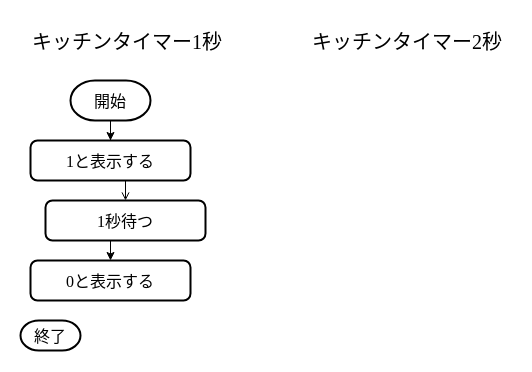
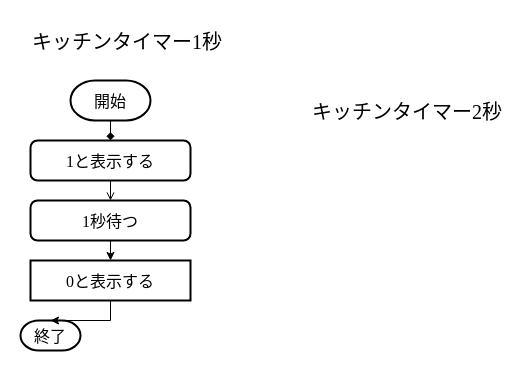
  <mxCell id="0" />
  <mxCell id="1" parent="0" />
- <mxCell id="2" value="" style="edgeStyle=orthogonalEdgeStyle;rounded=0;orthogonalLoop=1;jettySize=auto;exitX=0.5;exitY=1;exitDx=0;exitDy=0;exitPerimeter=0;fontFamily=BIZ UDPGothic;fontSize=16;" parent="1" source="3" target="6" edge="1"><mxGeometry relative="1" as="geometry" /></mxCell>
+ <mxCell id="2" value="" style="edgeStyle=orthogonalEdgeStyle;rounded=0;orthogonalLoop=1;jettySize=auto;exitX=0.5;exitY=1;exitDx=0;exitDy=0;exitPerimeter=0;fontFamily=BIZ UDPGothic;fontSize=16;endArrow=diamond;" parent="1" source="3" target="6" edge="1"><mxGeometry relative="1" as="geometry" /></mxCell>
  <mxCell id="3" value="開始" style="strokeWidth=2;shape=mxgraph.flowchart.terminator;fontFamily=BIZ UDPGothic;fontSize=16;" parent="1" vertex="1"><mxGeometry x="70" y="80" width="80" height="40" as="geometry" /></mxCell>
  <mxCell id="4" value="終了" style="strokeWidth=2;shape=mxgraph.flowchart.terminator;fontFamily=BIZ UDPGothic;fontSize=16;" parent="1" vertex="1"><mxGeometry x="20" y="320" width="60" height="30" as="geometry" /></mxCell>
  <mxCell id="5" value="" style="edgeStyle=orthogonalEdgeStyle;rounded=0;orthogonalLoop=1;jettySize=auto;exitX=0.5;exitY=1;exitDx=0;exitDy=0;entryX=0.5;entryY=0;entryDx=0;entryDy=0;fontFamily=BIZ UDPGothic;fontSize=16;endArrow=open;" parent="1" source="6" target="8" edge="1"><mxGeometry relative="1" as="geometry" /></mxCell>
  <mxCell id="6" value="1と表示する" style="rounded=1;absoluteArcSize=1;arcSize=14;strokeWidth=2;fontFamily=BIZ UDPGothic;fontSize=16;" parent="1" vertex="1"><mxGeometry x="30" y="140" width="160" height="40" as="geometry" /></mxCell>
  <mxCell id="7" value="" style="edgeStyle=orthogonalEdgeStyle;rounded=0;orthogonalLoop=1;jettySize=auto;exitX=0.5;exitY=1;exitDx=0;exitDy=0;entryX=0.5;entryY=0;entryDx=0;entryDy=0;fontFamily=BIZ UDPGothic;fontSize=16;" parent="1" source="8" target="10" edge="1"><mxGeometry relative="1" as="geometry" /></mxCell>
- <mxCell id="8" value="1秒待つ" style="rounded=1;absoluteArcSize=1;arcSize=14;strokeWidth=2;fontFamily=BIZ UDPGothic;fontSize=16;" parent="1" vertex="1"><mxGeometry x="45" y="200" width="160" height="40" as="geometry" /></mxCell>
- <mxCell id="10" value="0と表示する" style="rounded=1;absoluteArcSize=1;arcSize=14;strokeWidth=2;fontFamily=BIZ UDPGothic;fontSize=16;" parent="1" vertex="1"><mxGeometry x="30" y="260" width="160" height="40" as="geometry" /></mxCell>
- <mxCell id="11" value="キッチンタイマー2秒" style="text;strokeColor=none;fillColor=none;align=left;verticalAlign=middle;rounded=0;fontFamily=BIZ UDPGothic;fontSize=20;" parent="1" vertex="1"><mxGeometry x="310" y="20" width="200" height="40" as="geometry" /></mxCell>
+ <mxCell id="8" value="1秒待つ" style="rounded=1;absoluteArcSize=1;arcSize=14;strokeWidth=2;fontFamily=BIZ UDPGothic;fontSize=16;" parent="1" vertex="1"><mxGeometry x="30" y="200" width="160" height="40" as="geometry" /></mxCell>
+ <mxCell id="9" value="" style="edgeStyle=orthogonalEdgeStyle;rounded=0;orthogonalLoop=1;jettySize=auto;exitX=0.5;exitY=1;exitDx=0;exitDy=0;entryX=0.5;entryY=0;entryDx=0;entryDy=0;entryPerimeter=0;fontFamily=BIZ UDPGothic;fontSize=16;" parent="1" source="10" target="4" edge="1"><mxGeometry relative="1" as="geometry" /></mxCell>
+ <mxCell id="10" value="0と表示する" style="absoluteArcSize=1;arcSize=14;strokeWidth=2;fontFamily=BIZ UDPGothic;fontSize=16;rounded=0;" parent="1" vertex="1"><mxGeometry x="30" y="260" width="160" height="40" as="geometry" /></mxCell>
+ <mxCell id="11" value="キッチンタイマー2秒" style="text;strokeColor=none;fillColor=none;align=left;verticalAlign=middle;rounded=0;fontFamily=BIZ UDPGothic;fontSize=20;" parent="1" vertex="1"><mxGeometry x="310" y="90" width="200" height="40" as="geometry" /></mxCell>
  <mxCell id="12" value="キッチンタイマー1秒" style="text;strokeColor=none;fillColor=none;align=left;verticalAlign=middle;rounded=0;fontFamily=BIZ UDPGothic;fontSize=20;" parent="1" vertex="1"><mxGeometry x="30" y="20" width="200" height="40" as="geometry" /></mxCell>
